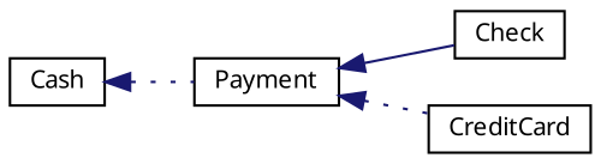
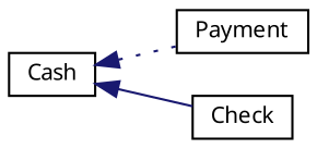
  digraph {
    fontname="Noto Sans"
    rankdir=LR
    node [color=black fillcolor=white fontname="Noto Sans" fontsize=10 shape=record style=filled]
    edge [color=midnightblue dir=back fontname="Noto Sans" fontsize=10 labelfontname=Helvetica labelfontsize=10 style=dotted]
    n1 [height=0.2 label=Payment width=0.4]
    n2 [height=0.2 label=Check width=0.4]
-   n3 [height=0.2 label=CreditCard width=0.4]
    n4 [height=0.2 label=Cash width=0.4]
-   n1 -> n2 [style=solid]
-   n1 -> n3
+   n4 -> n2 [style=solid]
    n4 -> n1
  }
